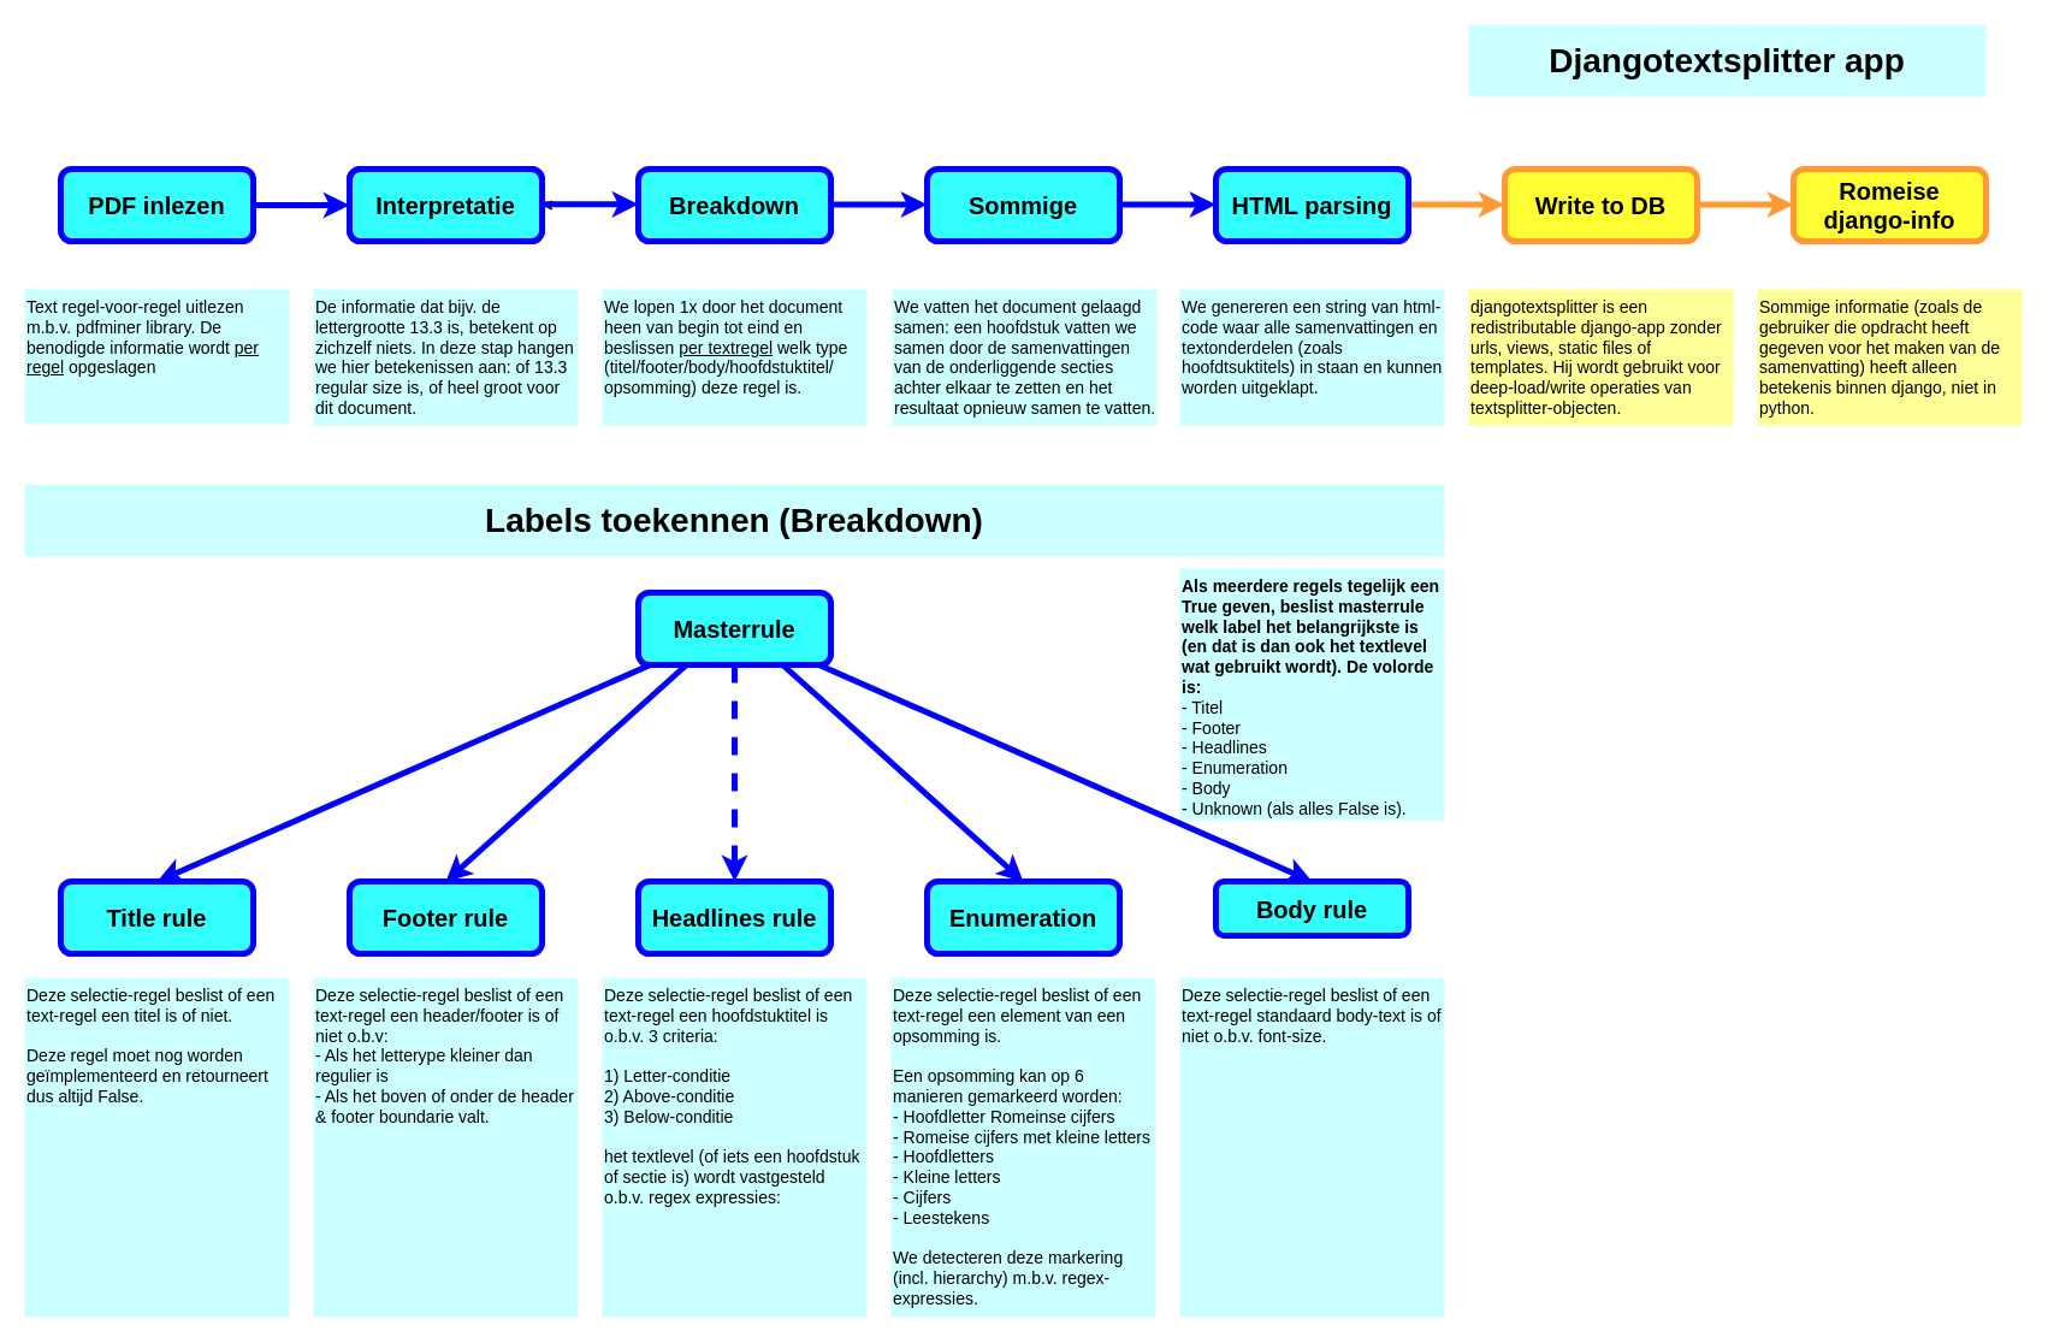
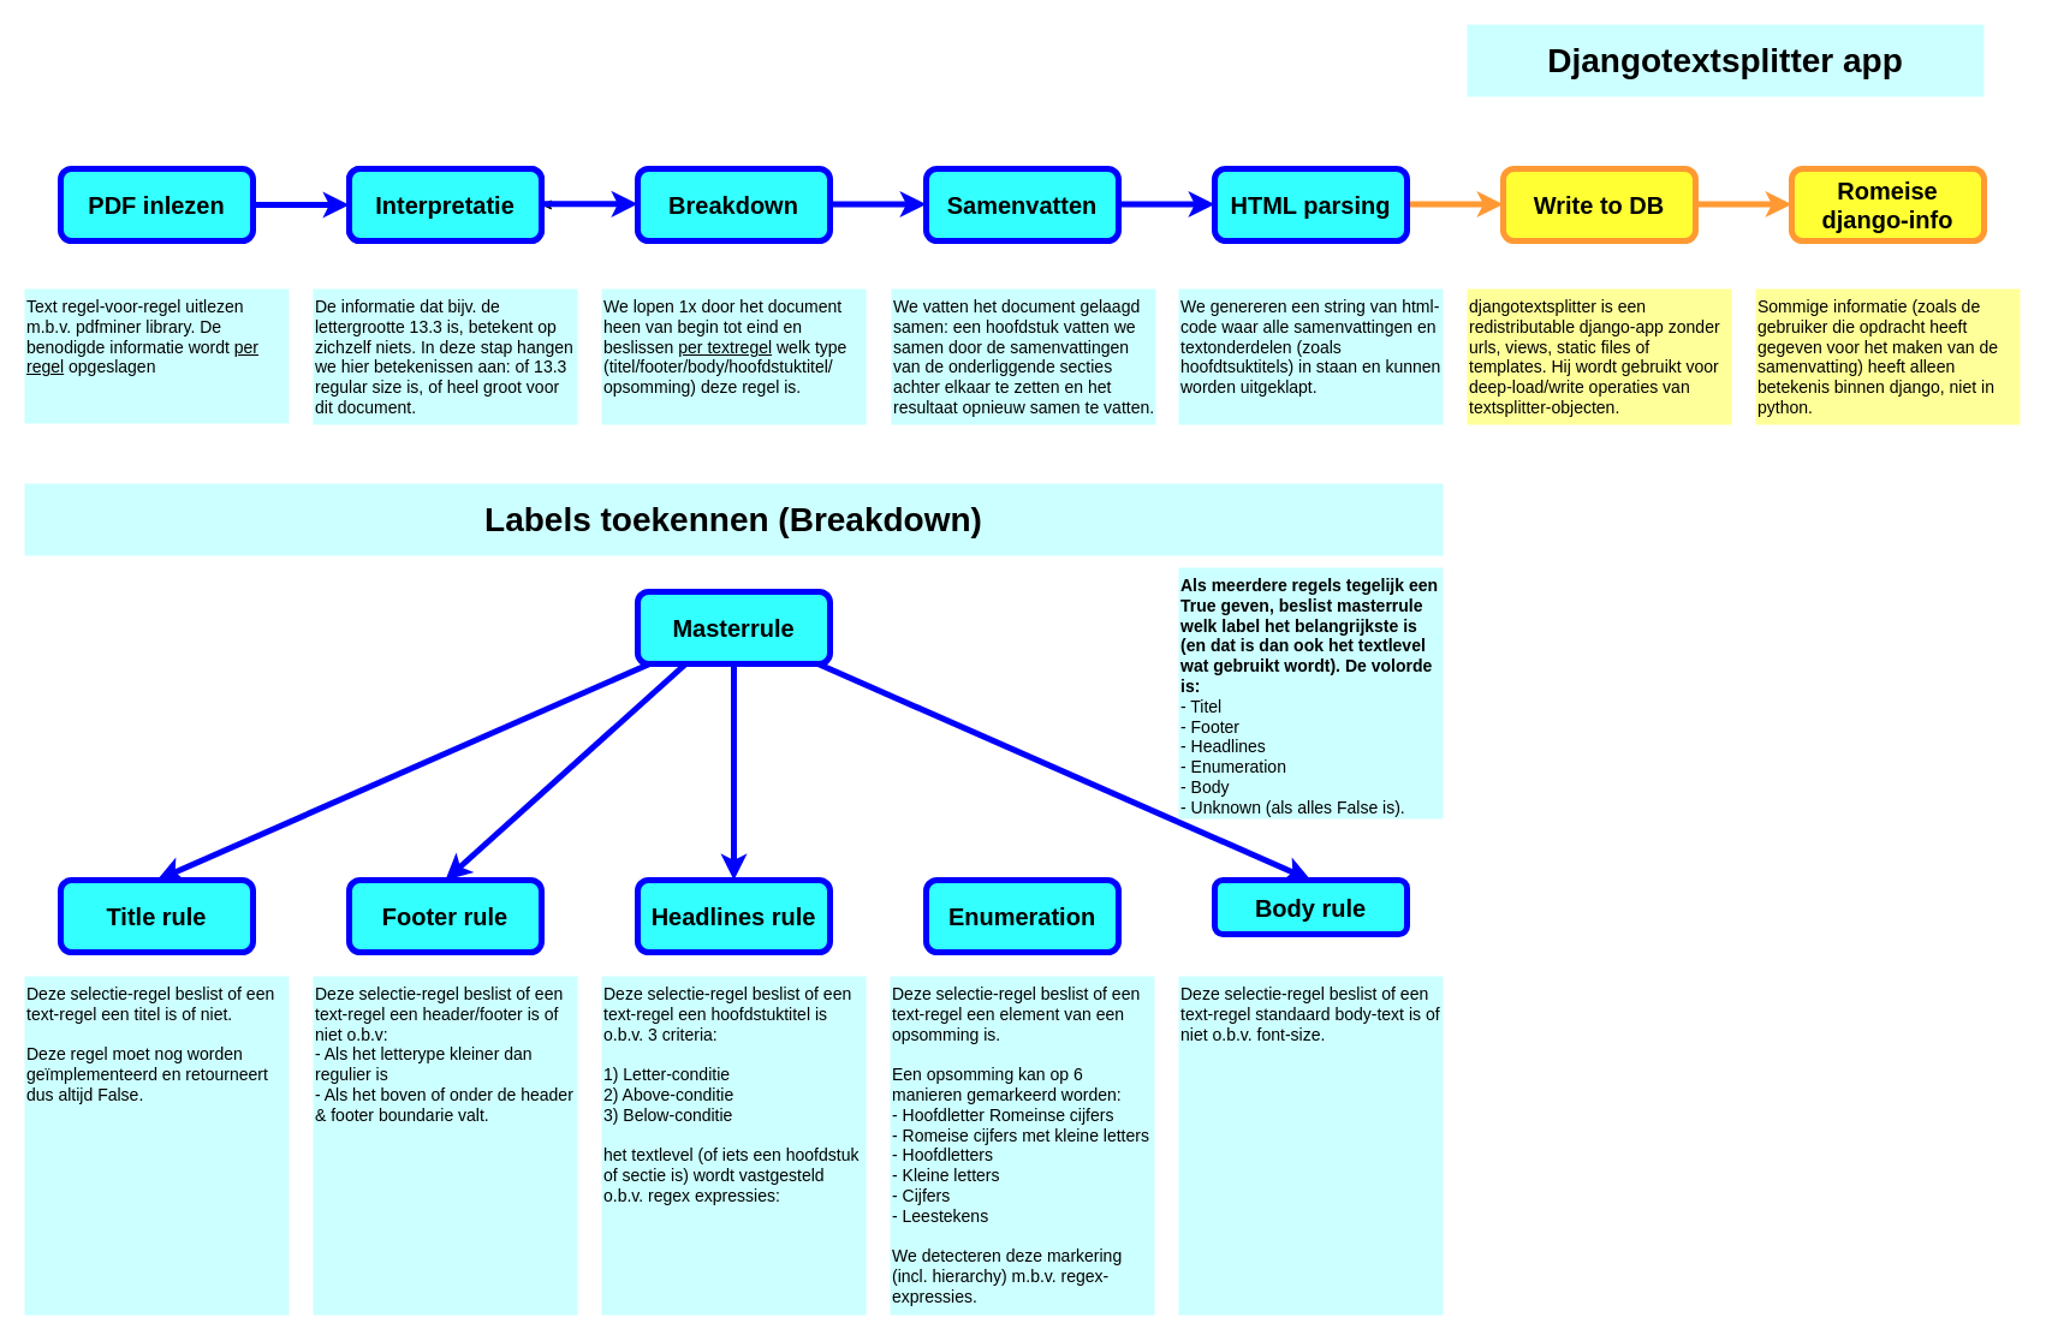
  <mxCell id="0" />
  <mxCell id="1" parent="0" />
  <mxCell id="2" style="edgeStyle=orthogonalEdgeStyle;rounded=0;orthogonalLoop=1;jettySize=auto;html=1;exitX=1;exitY=0.5;exitDx=0;exitDy=0;entryX=0;entryY=0.5;entryDx=0;entryDy=0;strokeColor=#0000FF;strokeWidth=5;" parent="1" source="3" target="4" edge="1"><mxGeometry relative="1" as="geometry" /></mxCell>
  <mxCell id="3" value="PDF inlezen" style="rounded=1;whiteSpace=wrap;html=1;fontSize=20;fillColor=#33FFFF;strokeColor=#0000FF;strokeWidth=5;fontStyle=1" parent="1" vertex="1"><mxGeometry x="50" y="140" width="160" height="60" as="geometry" /></mxCell>
  <mxCell id="4" value="Interpretatie" style="rounded=1;whiteSpace=wrap;html=1;fontSize=20;fillColor=#33FFFF;strokeColor=#0000FF;strokeWidth=5;fontStyle=1" parent="1" vertex="1"><mxGeometry x="290" y="140" width="160" height="60" as="geometry" /></mxCell>
  <mxCell id="5" value="" style="edgeStyle=orthogonalEdgeStyle;rounded=0;orthogonalLoop=1;jettySize=auto;html=1;" parent="1" source="6" target="41" edge="1"><mxGeometry relative="1" as="geometry" /></mxCell>
  <mxCell id="6" value="Breakdown" style="rounded=1;whiteSpace=wrap;html=1;fontSize=20;fillColor=#33FFFF;strokeColor=#0000FF;strokeWidth=5;fontStyle=1" parent="1" vertex="1"><mxGeometry x="530" y="140" width="160" height="60" as="geometry" /></mxCell>
- <mxCell id="7" value="Sommige" style="rounded=1;whiteSpace=wrap;html=1;fontSize=20;fillColor=#33FFFF;strokeColor=#0000FF;strokeWidth=5;fontStyle=1" parent="1" vertex="1"><mxGeometry x="770" y="140" width="160" height="60" as="geometry" /></mxCell>
+ <mxCell id="7" value="Samenvatten" style="rounded=1;whiteSpace=wrap;html=1;fontSize=20;fillColor=#33FFFF;strokeColor=#0000FF;strokeWidth=5;fontStyle=1" parent="1" vertex="1"><mxGeometry x="770" y="140" width="160" height="60" as="geometry" /></mxCell>
  <mxCell id="8" style="edgeStyle=orthogonalEdgeStyle;rounded=0;orthogonalLoop=1;jettySize=auto;html=1;exitX=1;exitY=0.5;exitDx=0;exitDy=0;entryX=0;entryY=0.5;entryDx=0;entryDy=0;strokeColor=#0000FF;strokeWidth=5;" parent="1" edge="1"><mxGeometry relative="1" as="geometry"><mxPoint x="690" y="169.5" as="sourcePoint" /><mxPoint x="770" y="169.5" as="targetPoint" /></mxGeometry></mxCell>
  <mxCell id="9" style="edgeStyle=orthogonalEdgeStyle;rounded=0;orthogonalLoop=1;jettySize=auto;html=1;exitX=1;exitY=0.5;exitDx=0;exitDy=0;entryX=0;entryY=0.5;entryDx=0;entryDy=0;strokeColor=#0000FF;strokeWidth=5;" parent="1" edge="1"><mxGeometry relative="1" as="geometry"><mxPoint x="930" y="169.5" as="sourcePoint" /><mxPoint x="1010" y="169.5" as="targetPoint" /></mxGeometry></mxCell>
  <mxCell id="10" value="Djangotextsplitter app" style="rounded=0;whiteSpace=wrap;html=1;fontSize=28;fontStyle=1;strokeColor=none;fillColor=#ccffff;" parent="1" vertex="1"><mxGeometry x="1220" y="20" width="430" height="60" as="geometry" /></mxCell>
  <mxCell id="11" value="Write to DB" style="rounded=1;whiteSpace=wrap;html=1;fontSize=20;fillColor=#FFFF33;strokeColor=#FF9933;strokeWidth=5;fontStyle=1" parent="1" vertex="1"><mxGeometry x="1250" y="140" width="160" height="60" as="geometry" /></mxCell>
  <mxCell id="12" value="Romeise django-info" style="rounded=1;whiteSpace=wrap;html=1;fontSize=20;fillColor=#FFFF33;strokeColor=#FF9933;strokeWidth=5;fontStyle=1" parent="1" vertex="1"><mxGeometry x="1490" y="140" width="160" height="60" as="geometry" /></mxCell>
  <mxCell id="13" style="edgeStyle=orthogonalEdgeStyle;rounded=0;orthogonalLoop=1;jettySize=auto;html=1;exitX=1;exitY=0.5;exitDx=0;exitDy=0;entryX=0;entryY=0.5;entryDx=0;entryDy=0;strokeColor=#FF9933;strokeWidth=5;" parent="1" edge="1"><mxGeometry relative="1" as="geometry"><mxPoint x="1170" y="169.5" as="sourcePoint" /><mxPoint x="1250" y="169.5" as="targetPoint" /></mxGeometry></mxCell>
  <mxCell id="14" style="edgeStyle=orthogonalEdgeStyle;rounded=0;orthogonalLoop=1;jettySize=auto;html=1;exitX=1;exitY=0.5;exitDx=0;exitDy=0;entryX=0;entryY=0.5;entryDx=0;entryDy=0;strokeColor=#FF9933;strokeWidth=5;" parent="1" edge="1"><mxGeometry relative="1" as="geometry"><mxPoint x="1410" y="169.5" as="sourcePoint" /><mxPoint x="1490" y="169.5" as="targetPoint" /></mxGeometry></mxCell>
  <mxCell id="15" value="HTML parsing" style="rounded=1;whiteSpace=wrap;html=1;fontSize=20;fillColor=#33FFFF;strokeColor=#0000FF;strokeWidth=5;fontStyle=1" parent="1" vertex="1"><mxGeometry x="1010" y="140" width="160" height="60" as="geometry" /></mxCell>
  <mxCell id="16" value="&lt;div&gt;Text regel-voor-regel uitlezen m.b.v. pdfminer library. De benodigde informatie wordt &lt;u&gt;per regel&lt;/u&gt; opgeslagen&lt;/div&gt;" style="rounded=0;whiteSpace=wrap;html=1;fontSize=14;fontStyle=0;strokeColor=none;fillColor=#CCFFFF;align=left;verticalAlign=top;" parent="1" vertex="1"><mxGeometry x="20" y="240" width="220" height="112" as="geometry" /></mxCell>
  <mxCell id="17" value="&lt;div&gt;De informatie dat bijv. de lettergrootte 13.3 is, betekent op zichzelf niets. In deze stap hangen we hier betekenissen aan: of 13.3 regular size is, of heel groot voor dit document.&lt;br&gt;&lt;/div&gt;" style="rounded=0;whiteSpace=wrap;html=1;fontSize=14;fontStyle=0;strokeColor=none;fillColor=#CCFFFF;align=left;verticalAlign=top;" parent="1" vertex="1"><mxGeometry x="260" y="240" width="220" height="113" as="geometry" /></mxCell>
  <mxCell id="18" value="&lt;div&gt;We lopen 1x door het document heen van begin tot eind en beslissen &lt;u&gt;per textregel&lt;/u&gt; welk type (titel/footer/body/hoofdstuktitel/&lt;/div&gt;&lt;div&gt;opsomming) deze regel is. &lt;br&gt;&lt;/div&gt;" style="rounded=0;whiteSpace=wrap;html=1;fontSize=14;fontStyle=0;strokeColor=none;fillColor=#CCFFFF;align=left;verticalAlign=top;" parent="1" vertex="1"><mxGeometry x="500" y="240" width="220" height="113" as="geometry" /></mxCell>
  <mxCell id="19" value="&lt;div&gt;We vatten het document gelaagd samen: een hoofdstuk vatten we samen door de samenvattingen van de onderliggende secties achter elkaar te zetten en het resultaat opnieuw samen te vatten.&lt;br&gt;&lt;/div&gt;" style="rounded=0;whiteSpace=wrap;html=1;fontSize=14;fontStyle=0;strokeColor=none;fillColor=#CCFFFF;align=left;verticalAlign=top;" parent="1" vertex="1"><mxGeometry x="741" y="240" width="220" height="113" as="geometry" /></mxCell>
  <mxCell id="20" value="&lt;span&gt;We genereren een string van html-code waar alle samenvattingen en textonderdelen (zoals hoofdtsuktitels) in staan en kunnen worden uitgeklapt.&lt;br&gt;&lt;/span&gt;" style="rounded=0;whiteSpace=wrap;html=1;fontSize=14;fontStyle=0;strokeColor=none;fillColor=#CCFFFF;align=left;verticalAlign=top;" parent="1" vertex="1"><mxGeometry x="980" y="240" width="220" height="113" as="geometry" /></mxCell>
  <mxCell id="21" value="&lt;div&gt;djangotextsplitter is een redistributable django-app zonder urls, views, static files of templates. Hij wordt gebruikt voor deep-load/write operaties van textsplitter-objecten.&lt;br&gt;&lt;/div&gt;" style="rounded=0;whiteSpace=wrap;html=1;fontSize=14;fontStyle=0;strokeColor=none;fillColor=#FFFF99;align=left;verticalAlign=top;fontColor=#000000;" parent="1" vertex="1"><mxGeometry x="1220" y="240" width="220" height="113" as="geometry" /></mxCell>
  <mxCell id="22" value="Labels toekennen (Breakdown)" style="rounded=0;whiteSpace=wrap;html=1;fontSize=28;fontStyle=1;strokeColor=none;fillColor=#CCFFFF;" parent="1" vertex="1"><mxGeometry x="20" y="402" width="1180" height="60" as="geometry" /></mxCell>
  <mxCell id="23" value="Masterrule" style="rounded=1;whiteSpace=wrap;html=1;fontSize=20;fillColor=#33FFFF;strokeColor=#0000FF;strokeWidth=5;fontStyle=1" parent="1" vertex="1"><mxGeometry x="530" y="492" width="160" height="60" as="geometry" /></mxCell>
  <mxCell id="24" value="Title rule" style="rounded=1;whiteSpace=wrap;html=1;fontSize=20;fillColor=#33FFFF;strokeColor=#0000FF;strokeWidth=5;fontStyle=1" parent="1" vertex="1"><mxGeometry x="50" y="732" width="160" height="60" as="geometry" /></mxCell>
  <mxCell id="25" value="Footer rule" style="rounded=1;whiteSpace=wrap;html=1;fontSize=20;fillColor=#33FFFF;strokeColor=#0000FF;strokeWidth=5;fontStyle=1" parent="1" vertex="1"><mxGeometry x="290" y="732" width="160" height="60" as="geometry" /></mxCell>
  <mxCell id="26" value="Headlines rule" style="rounded=1;whiteSpace=wrap;html=1;fontSize=20;fillColor=#33FFFF;strokeColor=#0000FF;strokeWidth=5;fontStyle=1" parent="1" vertex="1"><mxGeometry x="530" y="732" width="160" height="60" as="geometry" /></mxCell>
  <mxCell id="27" value="Enumeration" style="rounded=1;whiteSpace=wrap;html=1;fontSize=20;fillColor=#33FFFF;strokeColor=#0000FF;strokeWidth=5;fontStyle=1" parent="1" vertex="1"><mxGeometry x="770" y="732" width="160" height="60" as="geometry" /></mxCell>
  <mxCell id="28" value="Body rule" style="rounded=1;whiteSpace=wrap;html=1;fontSize=20;fillColor=#33FFFF;strokeColor=#0000FF;strokeWidth=5;fontStyle=1" parent="1" vertex="1"><mxGeometry x="1010" y="732" width="160" height="45" as="geometry" /></mxCell>
  <mxCell id="29" value="" style="endArrow=classic;html=1;rounded=0;entryX=0.5;entryY=0;entryDx=0;entryDy=0;strokeColor=#0000FF;strokeWidth=5;" parent="1" target="24" edge="1"><mxGeometry width="50" height="50" relative="1" as="geometry"><mxPoint x="540" y="552" as="sourcePoint" /><mxPoint x="660" y="497" as="targetPoint" /></mxGeometry></mxCell>
  <mxCell id="30" value="" style="endArrow=classic;html=1;rounded=0;entryX=0.5;entryY=0;entryDx=0;entryDy=0;exitX=0.25;exitY=1;exitDx=0;exitDy=0;strokeColor=#0000FF;strokeWidth=5;" parent="1" source="23" edge="1"><mxGeometry width="50" height="50" relative="1" as="geometry"><mxPoint x="770" y="552" as="sourcePoint" /><mxPoint x="370" y="732" as="targetPoint" /></mxGeometry></mxCell>
- <mxCell id="31" value="" style="endArrow=classic;html=1;rounded=0;exitX=0.5;exitY=1;exitDx=0;exitDy=0;strokeColor=#0000FF;strokeWidth=5;entryX=0.5;entryY=0;entryDx=0;entryDy=0;dashed=1;" parent="1" source="23" target="26" edge="1"><mxGeometry width="50" height="50" relative="1" as="geometry"><mxPoint x="580" y="562" as="sourcePoint" /><mxPoint x="610" y="722" as="targetPoint" /></mxGeometry></mxCell>
- <mxCell id="32" value="" style="endArrow=classic;html=1;rounded=0;entryX=0.5;entryY=0;entryDx=0;entryDy=0;exitX=0.75;exitY=1;exitDx=0;exitDy=0;strokeColor=#0000FF;strokeWidth=5;" parent="1" source="23" target="27" edge="1"><mxGeometry width="50" height="50" relative="1" as="geometry"><mxPoint x="580" y="562" as="sourcePoint" /><mxPoint x="380" y="742" as="targetPoint" /></mxGeometry></mxCell>
+ <mxCell id="31" value="" style="endArrow=classic;html=1;rounded=0;exitX=0.5;exitY=1;exitDx=0;exitDy=0;strokeColor=#0000FF;strokeWidth=5;entryX=0.5;entryY=0;entryDx=0;entryDy=0;" parent="1" source="23" target="26" edge="1"><mxGeometry width="50" height="50" relative="1" as="geometry"><mxPoint x="580" y="562" as="sourcePoint" /><mxPoint x="610" y="722" as="targetPoint" /></mxGeometry></mxCell>
  <mxCell id="33" value="" style="endArrow=classic;html=1;rounded=0;entryX=0.5;entryY=0;entryDx=0;entryDy=0;strokeColor=#0000FF;strokeWidth=5;" parent="1" target="28" edge="1"><mxGeometry width="50" height="50" relative="1" as="geometry"><mxPoint x="680" y="552" as="sourcePoint" /><mxPoint x="990" y="722" as="targetPoint" /></mxGeometry></mxCell>
  <mxCell id="34" value="&lt;div&gt;Deze selectie-regel beslist of een text-regel een titel is of niet.&lt;b&gt;&lt;br&gt;&lt;/b&gt;&lt;/div&gt;&lt;br&gt;&lt;div&gt;Deze regel moet nog worden geïmplementeerd en retourneert dus altijd False.&lt;br&gt;&lt;/div&gt;" style="rounded=0;whiteSpace=wrap;html=1;fontSize=14;fontStyle=0;strokeColor=none;fillColor=#CCFFFF;align=left;verticalAlign=top;" parent="1" vertex="1"><mxGeometry x="20" y="812" width="220" height="282" as="geometry" /></mxCell>
  <mxCell id="35" value="&lt;div&gt;Deze selectie-regel beslist of een text-regel een header/footer is of niet o.b.v:&lt;/div&gt;&lt;div&gt;- Als het letterype kleiner dan regulier is&lt;/div&gt;&lt;div&gt;- Als het boven of onder de header &amp;amp; footer boundarie valt.&lt;b&gt;&lt;br&gt;&lt;/b&gt;&lt;/div&gt;" style="rounded=0;whiteSpace=wrap;html=1;fontSize=14;fontStyle=0;strokeColor=none;fillColor=#CCFFFF;align=left;verticalAlign=top;" parent="1" vertex="1"><mxGeometry x="260" y="812" width="220" height="282" as="geometry" /></mxCell>
  <mxCell id="36" value="&lt;div style=&quot;border-color: var(--border-color);&quot;&gt;Deze selectie-regel beslist of een text-regel een hoofdstuktitel is o.b.v. 3 criteria:&lt;br&gt;&lt;/div&gt;&lt;br&gt;&lt;div style=&quot;border-color: var(--border-color);&quot;&gt;1) Letter-conditie&lt;br&gt;&lt;/div&gt;&lt;div style=&quot;border-color: var(--border-color);&quot;&gt;2) Above-conditie&lt;br&gt;&lt;/div&gt;&lt;div style=&quot;border-color: var(--border-color);&quot;&gt;3) Below-conditie&lt;br&gt;&lt;/div&gt;&lt;div style=&quot;border-color: var(--border-color);&quot;&gt;&lt;br style=&quot;border-color: var(--border-color);&quot;&gt;&lt;/div&gt;&lt;div style=&quot;border-color: var(--border-color);&quot;&gt;het textlevel (of iets een hoofdstuk of sectie is) wordt vastgesteld o.b.v. regex expressies: &lt;br style=&quot;border-color: var(--border-color);&quot;&gt;&lt;/div&gt;&lt;div style=&quot;border-color: var(--border-color);&quot;&gt;&lt;br style=&quot;border-color: var(--border-color);&quot;&gt;&lt;/div&gt;&lt;div style=&quot;border-color: var(--border-color);&quot;&gt;&lt;br style=&quot;border-color: var(--border-color);&quot;&gt;&lt;/div&gt;" style="rounded=0;whiteSpace=wrap;html=1;fontSize=14;fontStyle=0;strokeColor=none;fillColor=#CCFFFF;align=left;verticalAlign=top;" parent="1" vertex="1"><mxGeometry x="500" y="812" width="220" height="282" as="geometry" /></mxCell>
  <mxCell id="37" value="&lt;div style=&quot;border-color: var(--border-color);&quot;&gt;Deze selectie-regel beslist of een text-regel standaard body-text is of niet o.b.v. font-size.&lt;br&gt;&lt;/div&gt;" style="rounded=0;whiteSpace=wrap;html=1;fontSize=14;fontStyle=0;strokeColor=none;fillColor=#CCFFFF;align=left;verticalAlign=top;" parent="1" vertex="1"><mxGeometry x="980" y="812" width="220" height="282" as="geometry" /></mxCell>
  <mxCell id="38" value="&lt;div&gt;&lt;div style=&quot;border-color: var(--border-color);&quot;&gt;Deze selectie-regel beslist of een text-regel een element van een opsomming is.&lt;br&gt;&lt;/div&gt;&lt;br&gt;&lt;div style=&quot;border-color: var(--border-color);&quot;&gt;Een opsomming kan op 6 manieren gemarkeerd worden:&lt;/div&gt;&lt;div style=&quot;border-color: var(--border-color);&quot;&gt;- Hoofdletter Romeinse cijfers&lt;/div&gt;&lt;div style=&quot;border-color: var(--border-color);&quot;&gt;- Romeise cijfers met kleine letters&lt;/div&gt;&lt;div style=&quot;border-color: var(--border-color);&quot;&gt;- Hoofdletters&lt;br style=&quot;border-color: var(--border-color);&quot;&gt;&lt;/div&gt;&lt;div style=&quot;border-color: var(--border-color);&quot;&gt;- Kleine letters&lt;/div&gt;&lt;div style=&quot;border-color: var(--border-color);&quot;&gt;- Cijfers&lt;/div&gt;&lt;div style=&quot;border-color: var(--border-color);&quot;&gt;- Leestekens&lt;/div&gt;&lt;div style=&quot;border-color: var(--border-color);&quot;&gt;&lt;br style=&quot;border-color: var(--border-color);&quot;&gt;&lt;/div&gt;&lt;div style=&quot;border-color: var(--border-color);&quot;&gt;We detecteren deze markering (incl. hierarchy) m.b.v. regex-expressies. &lt;b&gt;&lt;br&gt;&lt;/b&gt;&lt;/div&gt;&lt;/div&gt;" style="rounded=0;whiteSpace=wrap;html=1;fontSize=14;fontStyle=0;strokeColor=none;fillColor=#CCFFFF;align=left;verticalAlign=top;" parent="1" vertex="1"><mxGeometry x="740" y="812" width="220" height="282" as="geometry" /></mxCell>
  <mxCell id="39" style="edgeStyle=orthogonalEdgeStyle;rounded=0;orthogonalLoop=1;jettySize=auto;html=1;exitX=1;exitY=0.5;exitDx=0;exitDy=0;entryX=0;entryY=0.5;entryDx=0;entryDy=0;strokeColor=#0000FF;strokeWidth=5;" parent="1" edge="1"><mxGeometry relative="1" as="geometry"><mxPoint x="450" y="169.37" as="sourcePoint" /><mxPoint x="530" y="169.37" as="targetPoint" /></mxGeometry></mxCell>
  <mxCell id="40" value="&lt;div&gt;&lt;b&gt;Als meerdere regels tegelijk een True geven, beslist masterrule welk label het belangrijkste is (en dat is dan ook het textlevel wat gebruikt wordt). De volorde is:&lt;/b&gt;&lt;/div&gt;&lt;div&gt;- Titel&lt;/div&gt;&lt;div&gt;- Footer&lt;/div&gt;&lt;div&gt;- Headlines&lt;/div&gt;&lt;div&gt;- Enumeration&lt;/div&gt;&lt;div&gt;- Body&lt;/div&gt;&lt;div&gt;- Unknown (als alles False is).&lt;br&gt;&lt;/div&gt;&lt;div&gt;&lt;br&gt;&lt;/div&gt;" style="rounded=0;whiteSpace=wrap;html=1;fontSize=14;fontStyle=0;strokeColor=none;fillColor=#CCFFFF;align=left;verticalAlign=top;" parent="1" vertex="1"><mxGeometry x="980" y="472" width="220" height="209" as="geometry" /></mxCell>
  <mxCell id="41" value="Interpretatie" style="rounded=1;whiteSpace=wrap;html=1;fontSize=20;fillColor=#33FFFF;strokeColor=#0000FF;strokeWidth=5;fontStyle=1" parent="1" vertex="1"><mxGeometry x="290" y="140" width="160" height="60" as="geometry" /></mxCell>
  <mxCell id="42" value="&lt;div&gt;&lt;div style=&quot;border-color: var(--border-color);&quot;&gt;&lt;span style=&quot;border-color: var(--border-color);&quot;&gt;Sommige informatie (zoals de gebruiker die opdracht heeft gegeven voor het maken van de samenvatting) heeft alleen betekenis binnen django, niet in python.&lt;/span&gt;&lt;/div&gt;&lt;br&gt;&lt;/div&gt;" style="rounded=0;whiteSpace=wrap;html=1;fontSize=14;fontStyle=0;strokeColor=none;fillColor=#FFFF99;align=left;verticalAlign=top;fontColor=#000000;" parent="1" vertex="1"><mxGeometry x="1460" y="240" width="220" height="113" as="geometry" /></mxCell>
